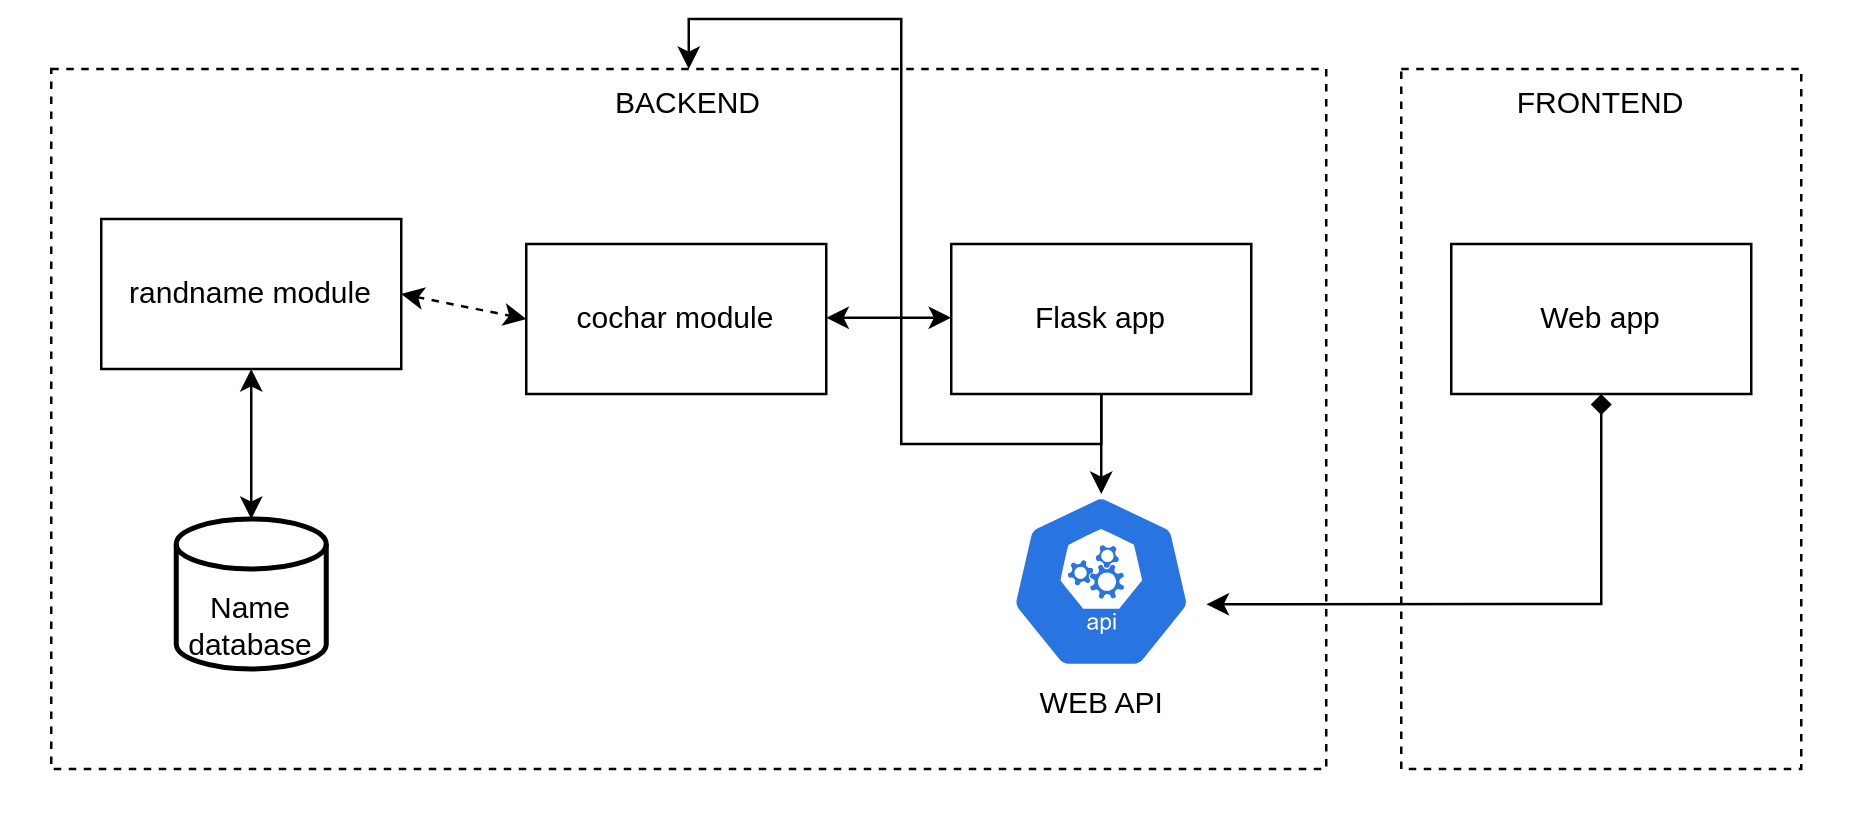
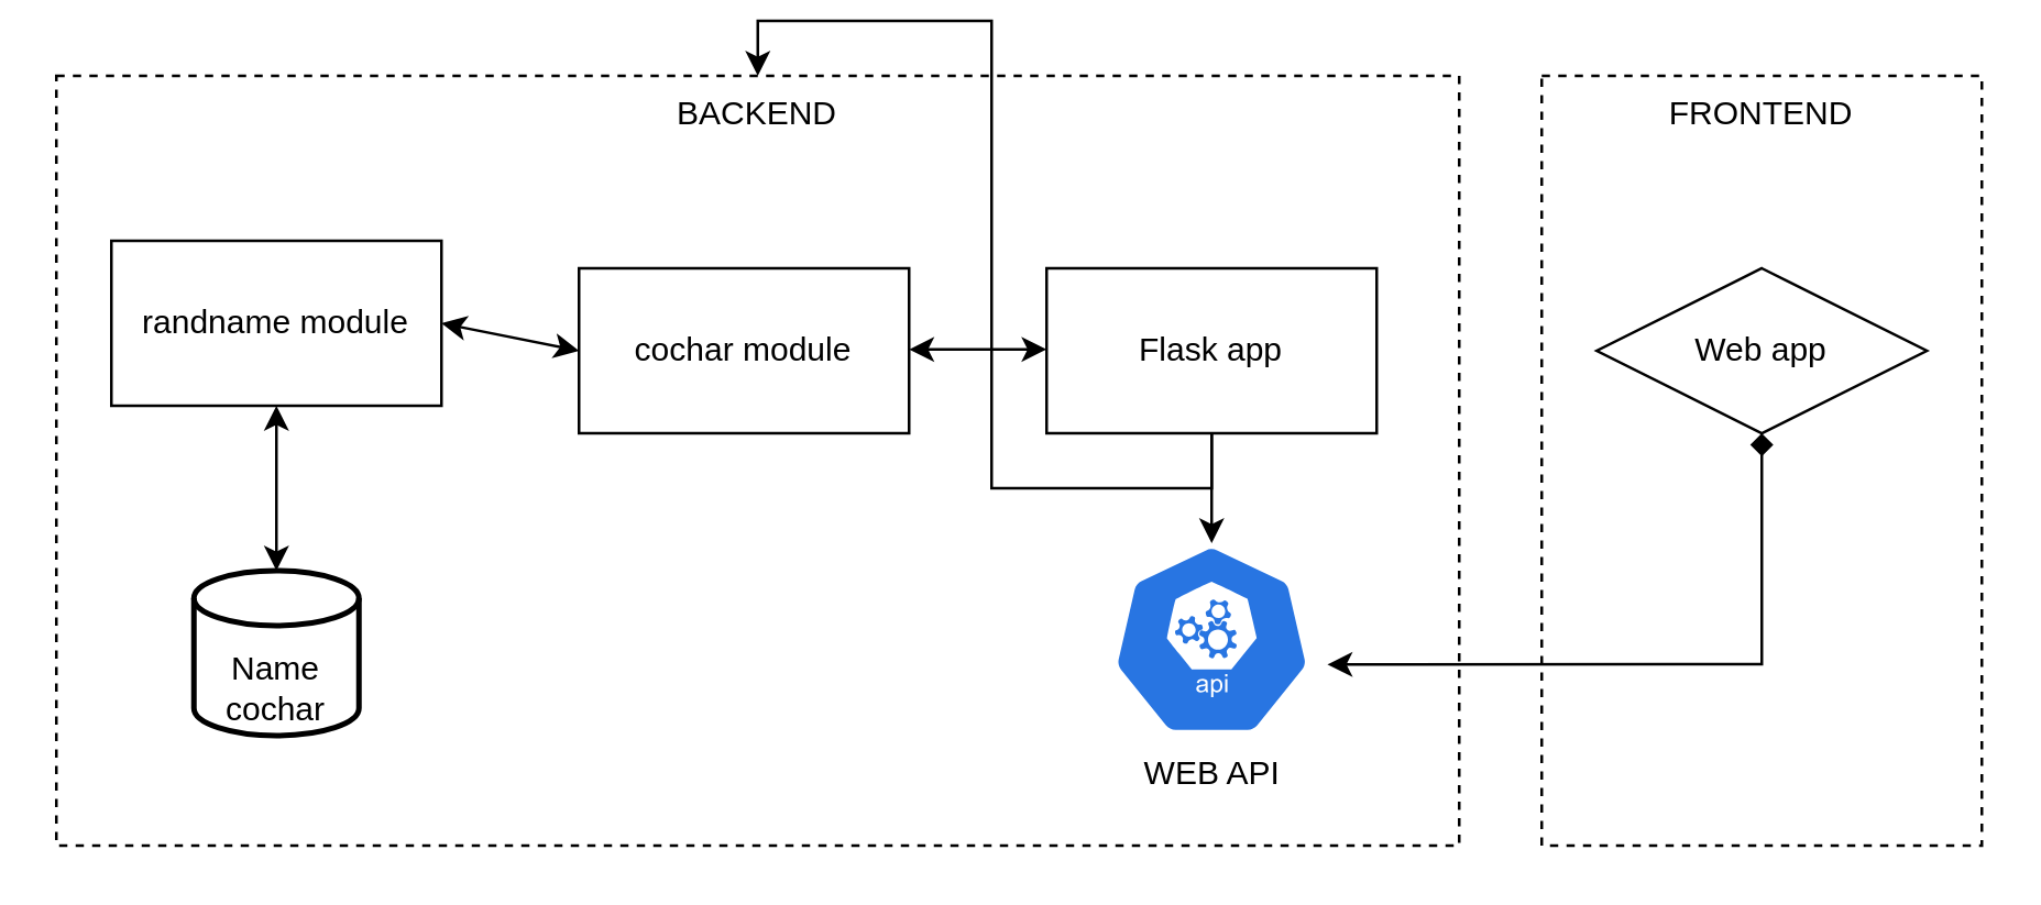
  <mxCell id="0" />
  <mxCell id="1" parent="0" />
- <mxCell id="2" value="Name database" style="strokeWidth=2;html=1;shape=mxgraph.flowchart.database;whiteSpace=wrap;verticalAlign=bottom;" vertex="1" parent="1"><mxGeometry x="70" y="200" width="60" height="60" as="geometry" /></mxCell>
+ <mxCell id="2" value="Name cochar" style="strokeWidth=2;html=1;shape=mxgraph.flowchart.database;whiteSpace=wrap;verticalAlign=bottom;" vertex="1" parent="1"><mxGeometry x="70" y="200" width="60" height="60" as="geometry" /></mxCell>
  <mxCell id="3" value="randname module" style="rounded=0;whiteSpace=wrap;html=1;" vertex="1" parent="1"><mxGeometry x="40" y="80" width="120" height="60" as="geometry" /></mxCell>
  <mxCell id="4" value="&lt;div&gt;cochar module&lt;/div&gt;" style="rounded=0;whiteSpace=wrap;html=1;" vertex="1" parent="1"><mxGeometry x="210" y="90" width="120" height="60" as="geometry" /></mxCell>
  <mxCell id="5" value="BACKEND" style="rounded=0;whiteSpace=wrap;html=1;fillColor=none;dashed=1;verticalAlign=top;" vertex="1" parent="1"><mxGeometry x="20" y="20" width="510" height="280" as="geometry" /></mxCell>
  <mxCell id="6" style="edgeStyle=orthogonalEdgeStyle;rounded=0;orthogonalLoop=1;jettySize=auto;html=1;" edge="1" parent="1" source="8" target="5"><mxGeometry relative="1" as="geometry" /></mxCell>
  <mxCell id="7" style="edgeStyle=orthogonalEdgeStyle;rounded=0;orthogonalLoop=1;jettySize=auto;html=1;entryX=0.5;entryY=0;entryDx=0;entryDy=0;entryPerimeter=0;" edge="1" parent="1" source="8" target="13"><mxGeometry relative="1" as="geometry" /></mxCell>
  <mxCell id="8" value="&lt;div&gt;Flask app&lt;/div&gt;" style="rounded=0;whiteSpace=wrap;html=1;" vertex="1" parent="1"><mxGeometry x="380" y="90" width="120" height="60" as="geometry" /></mxCell>
- <mxCell id="9" value="Web app" style="rounded=0;whiteSpace=wrap;html=1;" vertex="1" parent="1"><mxGeometry x="580" y="90" width="120" height="60" as="geometry" /></mxCell>
+ <mxCell id="9" value="Web app" style="rhombus;whiteSpace=wrap;html=1;" vertex="1" parent="1"><mxGeometry x="580" y="90" width="120" height="60" as="geometry" /></mxCell>
  <mxCell id="10" value="" style="endArrow=classic;startArrow=classic;html=1;rounded=0;entryX=0.5;entryY=1;entryDx=0;entryDy=0;" edge="1" parent="1" target="3"><mxGeometry width="50" height="50" relative="1" as="geometry"><mxPoint x="100" y="200" as="sourcePoint" /><mxPoint x="150" y="150" as="targetPoint" /></mxGeometry></mxCell>
- <mxCell id="11" value="" style="endArrow=classic;startArrow=classic;html=1;rounded=0;exitX=1;exitY=0.5;exitDx=0;exitDy=0;entryX=0;entryY=0.5;entryDx=0;entryDy=0;dashed=1;" edge="1" parent="1" source="3" target="4"><mxGeometry width="50" height="50" relative="1" as="geometry"><mxPoint x="250" y="90" as="sourcePoint" /><mxPoint x="300" y="40" as="targetPoint" /></mxGeometry></mxCell>
+ <mxCell id="11" value="" style="endArrow=classic;startArrow=classic;html=1;rounded=0;exitX=1;exitY=0.5;exitDx=0;exitDy=0;entryX=0;entryY=0.5;entryDx=0;entryDy=0;" edge="1" parent="1" source="3" target="4"><mxGeometry width="50" height="50" relative="1" as="geometry"><mxPoint x="250" y="90" as="sourcePoint" /><mxPoint x="300" y="40" as="targetPoint" /></mxGeometry></mxCell>
  <mxCell id="12" value="" style="endArrow=classic;startArrow=classic;html=1;rounded=0;exitX=1;exitY=0.5;exitDx=0;exitDy=0;entryX=0;entryY=0.5;entryDx=0;entryDy=0;" edge="1" parent="1"><mxGeometry width="50" height="50" relative="1" as="geometry"><mxPoint x="330" y="119.5" as="sourcePoint" /><mxPoint x="380" y="119.5" as="targetPoint" /></mxGeometry></mxCell>
  <mxCell id="13" value="WEB API" style="sketch=0;html=1;dashed=0;whitespace=wrap;fillColor=#2875E2;strokeColor=#ffffff;points=[[0.005,0.63,0],[0.1,0.2,0],[0.9,0.2,0],[0.5,0,0],[0.995,0.63,0],[0.72,0.99,0],[0.5,1,0],[0.28,0.99,0]];shape=mxgraph.kubernetes.icon;prIcon=api;verticalAlign=top;horizontal=1;labelPosition=center;verticalLabelPosition=bottom;align=center;" vertex="1" parent="1"><mxGeometry x="397.5" y="190" width="85" height="70" as="geometry" /></mxCell>
  <mxCell id="14" value="" style="endArrow=diamond;startArrow=classic;html=1;rounded=0;exitX=0.995;exitY=0.63;exitDx=0;exitDy=0;exitPerimeter=0;entryX=0.5;entryY=1;entryDx=0;entryDy=0;" edge="1" parent="1" source="13" target="9"><mxGeometry width="50" height="50" relative="1" as="geometry"><mxPoint x="600" y="230" as="sourcePoint" /><mxPoint x="650" y="180" as="targetPoint" /><Array as="points"><mxPoint x="640" y="234" /></Array></mxGeometry></mxCell>
  <mxCell id="15" value="FRONTEND" style="rounded=0;whiteSpace=wrap;html=1;fillColor=none;dashed=1;verticalAlign=top;" vertex="1" parent="1"><mxGeometry x="560" y="20" width="160" height="280" as="geometry" /></mxCell>
